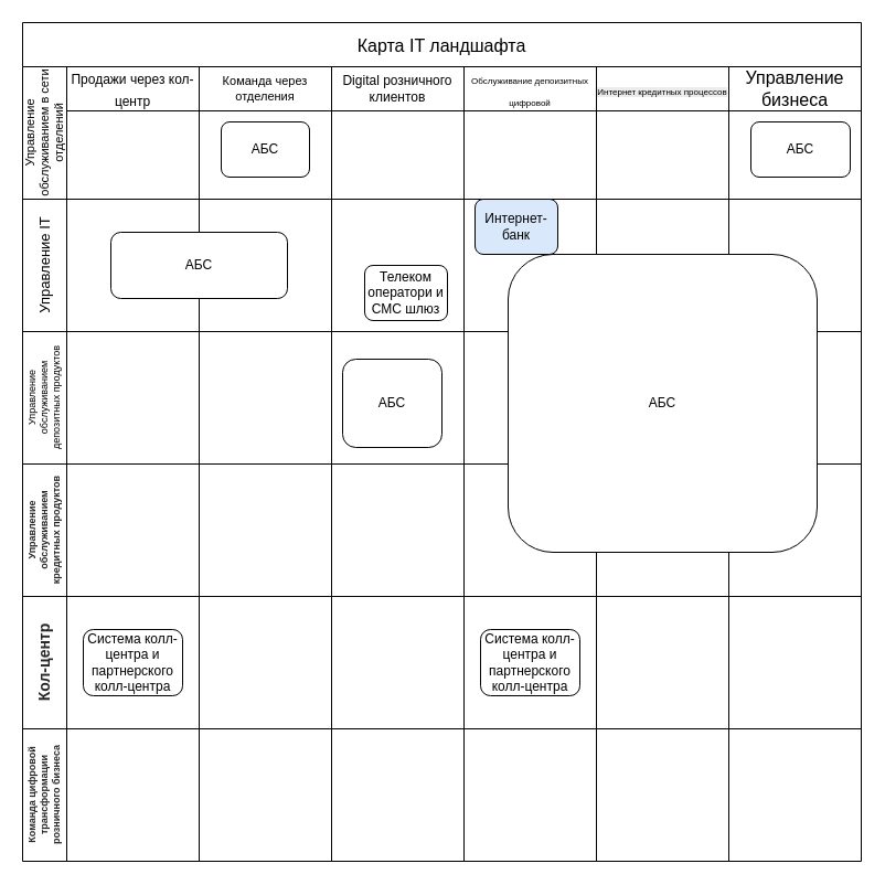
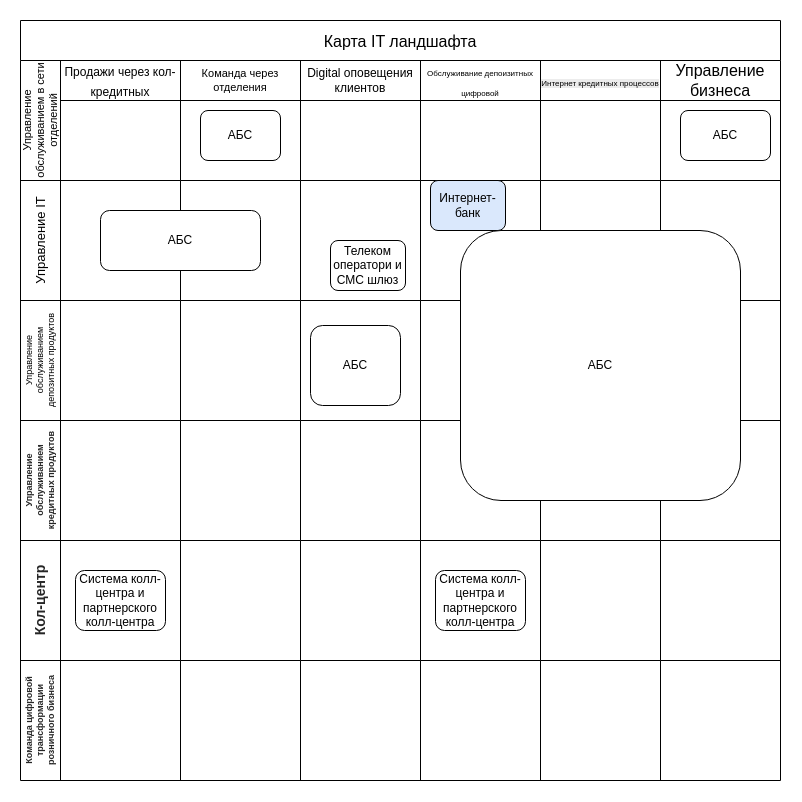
  <mxCell id="0" />
  <mxCell id="1" parent="0" />
  <mxCell id="2" value="Карта IT ландшафта" style="shape=table;childLayout=tableLayout;startSize=40;collapsible=0;recursiveResize=0;expand=0;fontSize=16;" vertex="1" parent="1"><mxGeometry x="20" y="20" width="760" height="760" as="geometry" /></mxCell>
  <mxCell id="3" value="Управление обслуживанием в сети отделений" style="shape=tableRow;horizontal=0;swimlaneHead=0;swimlaneBody=0;top=0;left=0;strokeColor=inherit;bottom=0;right=0;dropTarget=0;fontStyle=0;fillColor=none;points=[[0,0.5],[1,0.5]];portConstraint=eastwest;startSize=40;collapsible=0;recursiveResize=0;expand=0;fontSize=11;html=1;whiteSpace=wrap;" vertex="1" parent="2"><mxGeometry y="40" width="760" height="120" as="geometry" /></mxCell>
- <mxCell id="4" value="&lt;font style=&quot;font-size: 12px;&quot;&gt;Продажи через кол-центр&lt;/font&gt;" style="swimlane;swimlaneHead=0;swimlaneBody=0;fontStyle=0;strokeColor=inherit;connectable=0;fillColor=none;startSize=40;collapsible=0;recursiveResize=0;expand=0;fontSize=16;html=1;whiteSpace=wrap;" vertex="1" parent="3"><mxGeometry x="40" width="120" height="120" as="geometry"><mxRectangle width="120" height="120" as="alternateBounds" /></mxGeometry></mxCell>
+ <mxCell id="4" value="&lt;font style=&quot;font-size: 12px;&quot;&gt;Продажи через кол-кредитных&lt;/font&gt;" style="swimlane;swimlaneHead=0;swimlaneBody=0;fontStyle=0;strokeColor=inherit;connectable=0;fillColor=none;startSize=40;collapsible=0;recursiveResize=0;expand=0;fontSize=16;html=1;whiteSpace=wrap;" vertex="1" parent="3"><mxGeometry x="40" width="120" height="120" as="geometry"><mxRectangle width="120" height="120" as="alternateBounds" /></mxGeometry></mxCell>
  <mxCell id="5" value="Команда через отделения" style="swimlane;swimlaneHead=0;swimlaneBody=0;fontStyle=0;strokeColor=inherit;connectable=0;fillColor=none;startSize=40;collapsible=0;recursiveResize=0;expand=0;fontSize=11;html=1;whiteSpace=wrap;" vertex="1" parent="3"><mxGeometry x="160" width="120" height="120" as="geometry"><mxRectangle width="120" height="120" as="alternateBounds" /></mxGeometry></mxCell>
  <mxCell id="6" value="АБС" style="rounded=1;whiteSpace=wrap;html=1;" vertex="1" parent="5"><mxGeometry x="20" y="50" width="80" height="50" as="geometry" /></mxCell>
- <mxCell id="7" value="Digital розничного клиентов" style="swimlane;swimlaneHead=0;swimlaneBody=0;fontStyle=0;strokeColor=inherit;connectable=0;fillColor=none;startSize=40;collapsible=0;recursiveResize=0;expand=0;fontSize=12;html=1;whiteSpace=wrap;" vertex="1" parent="3"><mxGeometry x="280" width="120" height="120" as="geometry"><mxRectangle width="120" height="120" as="alternateBounds" /></mxGeometry></mxCell>
+ <mxCell id="7" value="Digital оповещения клиентов" style="swimlane;swimlaneHead=0;swimlaneBody=0;fontStyle=0;strokeColor=inherit;connectable=0;fillColor=none;startSize=40;collapsible=0;recursiveResize=0;expand=0;fontSize=12;html=1;whiteSpace=wrap;" vertex="1" parent="3"><mxGeometry x="280" width="120" height="120" as="geometry"><mxRectangle width="120" height="120" as="alternateBounds" /></mxGeometry></mxCell>
  <mxCell id="8" value="&lt;font style=&quot;font-size: 8px;&quot;&gt;Обслуживание депоизитных цифровой&lt;/font&gt;" style="swimlane;swimlaneHead=0;swimlaneBody=0;fontStyle=0;strokeColor=inherit;connectable=0;fillColor=none;startSize=40;collapsible=0;recursiveResize=0;expand=0;fontSize=16;html=1;whiteSpace=wrap;" vertex="1" parent="3"><mxGeometry x="400" width="120" height="120" as="geometry"><mxRectangle width="120" height="120" as="alternateBounds" /></mxGeometry></mxCell>
  <mxCell id="9" value="&lt;span style=&quot;color: rgb(0, 0, 0); font-family: Helvetica; font-size: 8px; font-style: normal; font-variant-ligatures: normal; font-variant-caps: normal; font-weight: 400; letter-spacing: normal; orphans: 2; text-align: center; text-indent: 0px; text-transform: none; widows: 2; word-spacing: 0px; -webkit-text-stroke-width: 0px; white-space: normal; background-color: rgb(236, 236, 236); text-decoration-thickness: initial; text-decoration-style: initial; text-decoration-color: initial; float: none; display: inline !important;&quot;&gt;Интернет кредитных процессов&lt;/span&gt;" style="swimlane;swimlaneHead=0;swimlaneBody=0;fontStyle=0;strokeColor=inherit;connectable=0;fillColor=none;startSize=40;collapsible=0;recursiveResize=0;expand=0;fontSize=16;html=1;whiteSpace=wrap;" vertex="1" parent="3"><mxGeometry x="520" width="120" height="120" as="geometry"><mxRectangle width="120" height="120" as="alternateBounds" /></mxGeometry></mxCell>
  <mxCell id="10" value="Управление бизнеса" style="swimlane;swimlaneHead=0;swimlaneBody=0;fontStyle=0;strokeColor=inherit;connectable=0;fillColor=none;startSize=40;collapsible=0;recursiveResize=0;expand=0;fontSize=16;html=1;whiteSpace=wrap;" vertex="1" parent="3"><mxGeometry x="640" width="120" height="120" as="geometry"><mxRectangle width="120" height="120" as="alternateBounds" /></mxGeometry></mxCell>
  <mxCell id="11" value="АБС" style="rounded=1;whiteSpace=wrap;html=1;" vertex="1" parent="10"><mxGeometry x="20" y="50" width="90" height="50" as="geometry" /></mxCell>
  <mxCell id="12" value="Управление IT" style="shape=tableRow;horizontal=0;swimlaneHead=0;swimlaneBody=0;top=0;left=0;strokeColor=inherit;bottom=0;right=0;dropTarget=0;fontStyle=0;fillColor=none;points=[[0,0.5],[1,0.5]];portConstraint=eastwest;startSize=40;collapsible=0;recursiveResize=0;expand=0;fontSize=13;html=1;whiteSpace=wrap;" vertex="1" parent="2"><mxGeometry y="160" width="760" height="120" as="geometry" /></mxCell>
  <mxCell id="13" value="" style="swimlane;swimlaneHead=0;swimlaneBody=0;fontStyle=0;connectable=0;strokeColor=inherit;fillColor=none;startSize=0;collapsible=0;recursiveResize=0;expand=0;fontSize=16;" vertex="1" parent="12"><mxGeometry x="40" width="120" height="120" as="geometry"><mxRectangle width="120" height="120" as="alternateBounds" /></mxGeometry></mxCell>
  <mxCell id="14" value="" style="swimlane;swimlaneHead=0;swimlaneBody=0;fontStyle=0;connectable=0;strokeColor=inherit;fillColor=none;startSize=0;collapsible=0;recursiveResize=0;expand=0;fontSize=16;" vertex="1" parent="12"><mxGeometry x="160" width="120" height="120" as="geometry"><mxRectangle width="120" height="120" as="alternateBounds" /></mxGeometry></mxCell>
  <mxCell id="15" value="" style="swimlane;swimlaneHead=0;swimlaneBody=0;fontStyle=0;connectable=0;strokeColor=inherit;fillColor=none;startSize=0;collapsible=0;recursiveResize=0;expand=0;fontSize=16;" vertex="1" parent="12"><mxGeometry x="280" width="120" height="120" as="geometry"><mxRectangle width="120" height="120" as="alternateBounds" /></mxGeometry></mxCell>
  <mxCell id="16" style="swimlane;swimlaneHead=0;swimlaneBody=0;fontStyle=0;connectable=0;strokeColor=inherit;fillColor=none;startSize=0;collapsible=0;recursiveResize=0;expand=0;fontSize=16;" vertex="1" parent="15"><mxGeometry x="-10" y="10" width="120" height="120" as="geometry"><mxRectangle width="120" height="120" as="alternateBounds" /></mxGeometry></mxCell>
  <mxCell id="17" value="Телеком оператори и СМС шлюз" style="rounded=1;whiteSpace=wrap;html=1;" vertex="1" parent="16"><mxGeometry x="40" y="50" width="75" height="50" as="geometry" /></mxCell>
  <mxCell id="18" style="swimlane;swimlaneHead=0;swimlaneBody=0;fontStyle=0;connectable=0;strokeColor=inherit;fillColor=none;startSize=0;collapsible=0;recursiveResize=0;expand=0;fontSize=16;" vertex="1" parent="12"><mxGeometry x="400" width="120" height="120" as="geometry"><mxRectangle width="120" height="120" as="alternateBounds" /></mxGeometry></mxCell>
  <mxCell id="19" value="Интернет-банк" style="rounded=1;whiteSpace=wrap;html=1;fillColor=#dae8fc;" vertex="1" parent="18"><mxGeometry x="10" width="75" height="50" as="geometry" /></mxCell>
  <mxCell id="20" style="swimlane;swimlaneHead=0;swimlaneBody=0;fontStyle=0;connectable=0;strokeColor=inherit;fillColor=none;startSize=0;collapsible=0;recursiveResize=0;expand=0;fontSize=16;" vertex="1" parent="12"><mxGeometry x="520" width="120" height="120" as="geometry"><mxRectangle width="120" height="120" as="alternateBounds" /></mxGeometry></mxCell>
  <mxCell id="21" style="swimlane;swimlaneHead=0;swimlaneBody=0;fontStyle=0;connectable=0;strokeColor=inherit;fillColor=none;startSize=0;collapsible=0;recursiveResize=0;expand=0;fontSize=16;" vertex="1" parent="12"><mxGeometry x="640" width="120" height="120" as="geometry"><mxRectangle width="120" height="120" as="alternateBounds" /></mxGeometry></mxCell>
  <mxCell id="22" value="Управление обслуживанием депозитных продуктов" style="shape=tableRow;horizontal=0;swimlaneHead=0;swimlaneBody=0;top=0;left=0;strokeColor=inherit;bottom=0;right=0;dropTarget=0;fontStyle=0;fillColor=none;points=[[0,0.5],[1,0.5]];portConstraint=eastwest;startSize=40;collapsible=0;recursiveResize=0;expand=0;fontSize=9;html=1;whiteSpace=wrap;" vertex="1" parent="2"><mxGeometry y="280" width="760" height="120" as="geometry" /></mxCell>
  <mxCell id="23" value="" style="swimlane;swimlaneHead=0;swimlaneBody=0;fontStyle=0;connectable=0;strokeColor=inherit;fillColor=none;startSize=0;collapsible=0;recursiveResize=0;expand=0;fontSize=16;" vertex="1" parent="22"><mxGeometry x="40" width="120" height="120" as="geometry"><mxRectangle width="120" height="120" as="alternateBounds" /></mxGeometry></mxCell>
  <mxCell id="24" style="swimlane;swimlaneHead=0;swimlaneBody=0;fontStyle=0;connectable=0;strokeColor=inherit;fillColor=none;startSize=0;collapsible=0;recursiveResize=0;expand=0;fontSize=16;" vertex="1" parent="23"><mxGeometry y="-10" width="120" height="120" as="geometry"><mxRectangle width="120" height="120" as="alternateBounds" /></mxGeometry></mxCell>
  <mxCell id="25" value="АБС" style="rounded=1;whiteSpace=wrap;html=1;" vertex="1" parent="24"><mxGeometry x="40" y="-80" width="160" height="60" as="geometry" /></mxCell>
  <mxCell id="26" value="" style="swimlane;swimlaneHead=0;swimlaneBody=0;fontStyle=0;connectable=0;strokeColor=inherit;fillColor=none;startSize=0;collapsible=0;recursiveResize=0;expand=0;fontSize=16;" vertex="1" parent="22"><mxGeometry x="160" width="120" height="120" as="geometry"><mxRectangle width="120" height="120" as="alternateBounds" /></mxGeometry></mxCell>
  <mxCell id="27" value="" style="swimlane;swimlaneHead=0;swimlaneBody=0;fontStyle=0;connectable=0;strokeColor=inherit;fillColor=none;startSize=0;collapsible=0;recursiveResize=0;expand=0;fontSize=16;" vertex="1" parent="22"><mxGeometry x="280" width="120" height="120" as="geometry"><mxRectangle width="120" height="120" as="alternateBounds" /></mxGeometry></mxCell>
  <mxCell id="28" value="АБС" style="rounded=1;whiteSpace=wrap;html=1;" vertex="1" parent="27"><mxGeometry x="10" y="25" width="90" height="80" as="geometry" /></mxCell>
  <mxCell id="29" style="swimlane;swimlaneHead=0;swimlaneBody=0;fontStyle=0;connectable=0;strokeColor=inherit;fillColor=none;startSize=0;collapsible=0;recursiveResize=0;expand=0;fontSize=16;" vertex="1" parent="22"><mxGeometry x="400" width="120" height="120" as="geometry"><mxRectangle width="120" height="120" as="alternateBounds" /></mxGeometry></mxCell>
  <mxCell id="30" style="swimlane;swimlaneHead=0;swimlaneBody=0;fontStyle=0;connectable=0;strokeColor=inherit;fillColor=none;startSize=0;collapsible=0;recursiveResize=0;expand=0;fontSize=16;" vertex="1" parent="22"><mxGeometry x="520" width="120" height="120" as="geometry"><mxRectangle width="120" height="120" as="alternateBounds" /></mxGeometry></mxCell>
  <mxCell id="31" value="АБС" style="rounded=1;whiteSpace=wrap;html=1;" vertex="1" parent="30"><mxGeometry x="-80" y="-70" width="280" height="270" as="geometry" /></mxCell>
  <mxCell id="32" style="swimlane;swimlaneHead=0;swimlaneBody=0;fontStyle=0;connectable=0;strokeColor=inherit;fillColor=none;startSize=0;collapsible=0;recursiveResize=0;expand=0;fontSize=16;" vertex="1" parent="22"><mxGeometry x="640" width="120" height="120" as="geometry"><mxRectangle width="120" height="120" as="alternateBounds" /></mxGeometry></mxCell>
  <mxCell id="33" value="&lt;strong style=&quot;box-sizing: inherit; color: rgba(0, 0, 0, 0.85); font-family: &amp;quot;YS Text&amp;quot;, sans-serif; text-align: left; white-space-collapse: preserve-breaks; background-color: rgb(255, 255, 255);&quot;&gt;&lt;font&gt;Управление обслуживанием кредитных продуктов&lt;/font&gt;&lt;/strong&gt;" style="shape=tableRow;horizontal=0;swimlaneHead=0;swimlaneBody=0;top=0;left=0;strokeColor=inherit;bottom=0;right=0;dropTarget=0;fontStyle=0;fillColor=none;points=[[0,0.5],[1,0.5]];portConstraint=eastwest;startSize=40;collapsible=0;recursiveResize=0;expand=0;fontSize=9;html=1;whiteSpace=wrap;" vertex="1" parent="2"><mxGeometry y="400" width="760" height="120" as="geometry" /></mxCell>
  <mxCell id="34" style="swimlane;swimlaneHead=0;swimlaneBody=0;fontStyle=0;connectable=0;strokeColor=inherit;fillColor=none;startSize=0;collapsible=0;recursiveResize=0;expand=0;fontSize=16;" vertex="1" parent="33"><mxGeometry x="40" width="120" height="120" as="geometry"><mxRectangle width="120" height="120" as="alternateBounds" /></mxGeometry></mxCell>
  <mxCell id="35" style="swimlane;swimlaneHead=0;swimlaneBody=0;fontStyle=0;connectable=0;strokeColor=inherit;fillColor=none;startSize=0;collapsible=0;recursiveResize=0;expand=0;fontSize=16;" vertex="1" parent="33"><mxGeometry x="160" width="120" height="120" as="geometry"><mxRectangle width="120" height="120" as="alternateBounds" /></mxGeometry></mxCell>
  <mxCell id="36" style="swimlane;swimlaneHead=0;swimlaneBody=0;fontStyle=0;connectable=0;strokeColor=inherit;fillColor=none;startSize=0;collapsible=0;recursiveResize=0;expand=0;fontSize=16;" vertex="1" parent="33"><mxGeometry x="280" width="120" height="120" as="geometry"><mxRectangle width="120" height="120" as="alternateBounds" /></mxGeometry></mxCell>
  <mxCell id="37" style="swimlane;swimlaneHead=0;swimlaneBody=0;fontStyle=0;connectable=0;strokeColor=inherit;fillColor=none;startSize=0;collapsible=0;recursiveResize=0;expand=0;fontSize=16;" vertex="1" parent="33"><mxGeometry x="400" width="120" height="120" as="geometry"><mxRectangle width="120" height="120" as="alternateBounds" /></mxGeometry></mxCell>
  <mxCell id="38" style="swimlane;swimlaneHead=0;swimlaneBody=0;fontStyle=0;connectable=0;strokeColor=inherit;fillColor=none;startSize=0;collapsible=0;recursiveResize=0;expand=0;fontSize=16;" vertex="1" parent="33"><mxGeometry x="520" width="120" height="120" as="geometry"><mxRectangle width="120" height="120" as="alternateBounds" /></mxGeometry></mxCell>
  <mxCell id="39" style="swimlane;swimlaneHead=0;swimlaneBody=0;fontStyle=0;connectable=0;strokeColor=inherit;fillColor=none;startSize=0;collapsible=0;recursiveResize=0;expand=0;fontSize=16;" vertex="1" parent="33"><mxGeometry x="640" width="120" height="120" as="geometry"><mxRectangle width="120" height="120" as="alternateBounds" /></mxGeometry></mxCell>
  <mxCell id="40" value="&lt;strong style=&quot;box-sizing: inherit; color: rgba(0, 0, 0, 0.85); font-family: &amp;quot;YS Text&amp;quot;, sans-serif; text-align: left; white-space-collapse: preserve-breaks; background-color: rgb(255, 255, 255);&quot;&gt;&lt;font style=&quot;font-size: 14px;&quot;&gt;Кол-центр&lt;/font&gt;&lt;/strong&gt;" style="shape=tableRow;horizontal=0;swimlaneHead=0;swimlaneBody=0;top=0;left=0;strokeColor=inherit;bottom=0;right=0;dropTarget=0;fontStyle=0;fillColor=none;points=[[0,0.5],[1,0.5]];portConstraint=eastwest;startSize=40;collapsible=0;recursiveResize=0;expand=0;fontSize=9;html=1;whiteSpace=wrap;" vertex="1" parent="2"><mxGeometry y="520" width="760" height="120" as="geometry" /></mxCell>
  <mxCell id="41" style="swimlane;swimlaneHead=0;swimlaneBody=0;fontStyle=0;connectable=0;strokeColor=inherit;fillColor=none;startSize=0;collapsible=0;recursiveResize=0;expand=0;fontSize=16;" vertex="1" parent="40"><mxGeometry x="40" width="120" height="120" as="geometry"><mxRectangle width="120" height="120" as="alternateBounds" /></mxGeometry></mxCell>
  <mxCell id="42" value="Система колл-центра и партнерского колл-центра" style="rounded=1;whiteSpace=wrap;html=1;" vertex="1" parent="41"><mxGeometry x="15" y="30" width="90" height="60" as="geometry" /></mxCell>
  <mxCell id="43" style="swimlane;swimlaneHead=0;swimlaneBody=0;fontStyle=0;connectable=0;strokeColor=inherit;fillColor=none;startSize=0;collapsible=0;recursiveResize=0;expand=0;fontSize=16;" vertex="1" parent="40"><mxGeometry x="160" width="120" height="120" as="geometry"><mxRectangle width="120" height="120" as="alternateBounds" /></mxGeometry></mxCell>
  <mxCell id="44" style="swimlane;swimlaneHead=0;swimlaneBody=0;fontStyle=0;connectable=0;strokeColor=inherit;fillColor=none;startSize=0;collapsible=0;recursiveResize=0;expand=0;fontSize=16;" vertex="1" parent="40"><mxGeometry x="280" width="120" height="120" as="geometry"><mxRectangle width="120" height="120" as="alternateBounds" /></mxGeometry></mxCell>
  <mxCell id="45" style="swimlane;swimlaneHead=0;swimlaneBody=0;fontStyle=0;connectable=0;strokeColor=inherit;fillColor=none;startSize=0;collapsible=0;recursiveResize=0;expand=0;fontSize=16;" vertex="1" parent="40"><mxGeometry x="400" width="120" height="120" as="geometry"><mxRectangle width="120" height="120" as="alternateBounds" /></mxGeometry></mxCell>
  <mxCell id="46" style="swimlane;swimlaneHead=0;swimlaneBody=0;fontStyle=0;connectable=0;strokeColor=inherit;fillColor=none;startSize=0;collapsible=0;recursiveResize=0;expand=0;fontSize=16;" vertex="1" parent="45"><mxGeometry width="120" height="120" as="geometry"><mxRectangle width="120" height="120" as="alternateBounds" /></mxGeometry></mxCell>
  <mxCell id="47" value="Система колл-центра и партнерского колл-центра" style="rounded=1;whiteSpace=wrap;html=1;" vertex="1" parent="46"><mxGeometry x="15" y="30" width="90" height="60" as="geometry" /></mxCell>
  <mxCell id="48" style="swimlane;swimlaneHead=0;swimlaneBody=0;fontStyle=0;connectable=0;strokeColor=inherit;fillColor=none;startSize=0;collapsible=0;recursiveResize=0;expand=0;fontSize=16;" vertex="1" parent="40"><mxGeometry x="520" width="120" height="120" as="geometry"><mxRectangle width="120" height="120" as="alternateBounds" /></mxGeometry></mxCell>
  <mxCell id="49" style="swimlane;swimlaneHead=0;swimlaneBody=0;fontStyle=0;connectable=0;strokeColor=inherit;fillColor=none;startSize=0;collapsible=0;recursiveResize=0;expand=0;fontSize=16;" vertex="1" parent="40"><mxGeometry x="640" width="120" height="120" as="geometry"><mxRectangle width="120" height="120" as="alternateBounds" /></mxGeometry></mxCell>
  <mxCell id="50" value="&lt;strong style=&quot;box-sizing: inherit; color: rgba(0, 0, 0, 0.85); font-family: &amp;quot;YS Text&amp;quot;, sans-serif; text-align: left; white-space-collapse: preserve-breaks; background-color: rgb(255, 255, 255);&quot;&gt;&lt;font&gt;Команда цифровой трансформации розничного бизнеса&lt;/font&gt;&lt;/strong&gt;" style="shape=tableRow;horizontal=0;swimlaneHead=0;swimlaneBody=0;top=0;left=0;strokeColor=inherit;bottom=0;right=0;dropTarget=0;fontStyle=0;fillColor=none;points=[[0,0.5],[1,0.5]];portConstraint=eastwest;startSize=40;collapsible=0;recursiveResize=0;expand=0;fontSize=9;html=1;whiteSpace=wrap;" vertex="1" parent="2"><mxGeometry y="640" width="760" height="120" as="geometry" /></mxCell>
  <mxCell id="51" style="swimlane;swimlaneHead=0;swimlaneBody=0;fontStyle=0;connectable=0;strokeColor=inherit;fillColor=none;startSize=0;collapsible=0;recursiveResize=0;expand=0;fontSize=16;" vertex="1" parent="50"><mxGeometry x="40" width="120" height="120" as="geometry"><mxRectangle width="120" height="120" as="alternateBounds" /></mxGeometry></mxCell>
  <mxCell id="52" style="swimlane;swimlaneHead=0;swimlaneBody=0;fontStyle=0;connectable=0;strokeColor=inherit;fillColor=none;startSize=0;collapsible=0;recursiveResize=0;expand=0;fontSize=16;" vertex="1" parent="50"><mxGeometry x="160" width="120" height="120" as="geometry"><mxRectangle width="120" height="120" as="alternateBounds" /></mxGeometry></mxCell>
  <mxCell id="53" style="swimlane;swimlaneHead=0;swimlaneBody=0;fontStyle=0;connectable=0;strokeColor=inherit;fillColor=none;startSize=0;collapsible=0;recursiveResize=0;expand=0;fontSize=16;" vertex="1" parent="50"><mxGeometry x="280" width="120" height="120" as="geometry"><mxRectangle width="120" height="120" as="alternateBounds" /></mxGeometry></mxCell>
  <mxCell id="54" style="swimlane;swimlaneHead=0;swimlaneBody=0;fontStyle=0;connectable=0;strokeColor=inherit;fillColor=none;startSize=0;collapsible=0;recursiveResize=0;expand=0;fontSize=16;" vertex="1" parent="50"><mxGeometry x="400" width="120" height="120" as="geometry"><mxRectangle width="120" height="120" as="alternateBounds" /></mxGeometry></mxCell>
  <mxCell id="55" style="swimlane;swimlaneHead=0;swimlaneBody=0;fontStyle=0;connectable=0;strokeColor=inherit;fillColor=none;startSize=0;collapsible=0;recursiveResize=0;expand=0;fontSize=16;" vertex="1" parent="50"><mxGeometry x="520" width="120" height="120" as="geometry"><mxRectangle width="120" height="120" as="alternateBounds" /></mxGeometry></mxCell>
  <mxCell id="56" style="swimlane;swimlaneHead=0;swimlaneBody=0;fontStyle=0;connectable=0;strokeColor=inherit;fillColor=none;startSize=0;collapsible=0;recursiveResize=0;expand=0;fontSize=16;" vertex="1" parent="50"><mxGeometry x="640" width="120" height="120" as="geometry"><mxRectangle width="120" height="120" as="alternateBounds" /></mxGeometry></mxCell>
